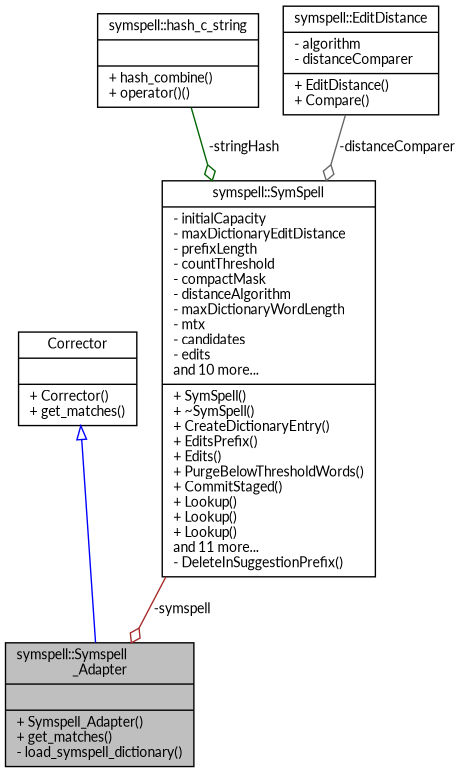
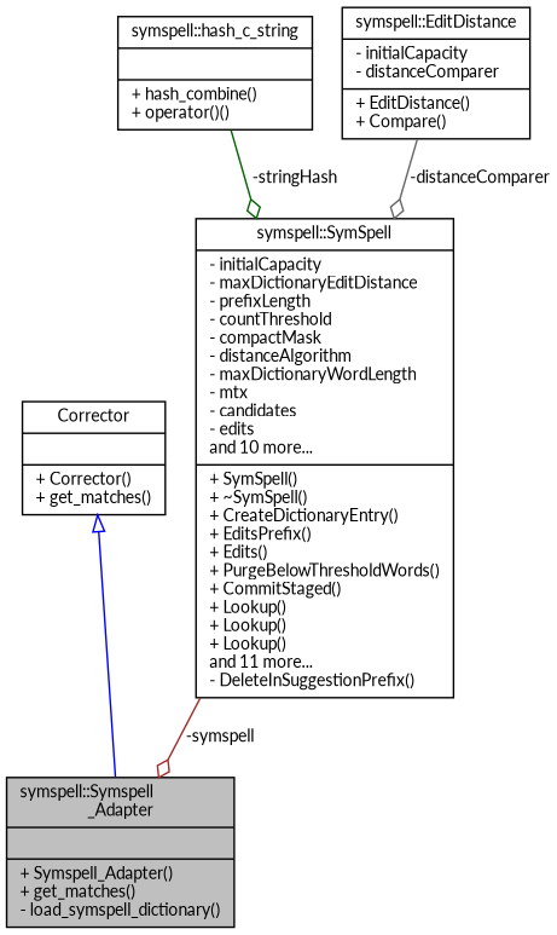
  digraph {
    fontname=Lato
    node [color=black fillcolor=white fontname=Lato fontsize=10 shape=record style=filled]
    edge [fontname=Lato fontsize=10 labelfontname=Helvetica labelfontsize=10 style=solid arrowhead=odiamond]
    n1 [fillcolor=grey75 fontcolor=black height=0.2 label="{symspell::Symspell\l_Adapter\n||+ Symspell_Adapter()\l+ get_matches()\l- load_symspell_dictionary()\l}" width=0.4]
    n2 [height=0.2 label="{Corrector\n||+ Corrector()\l+ get_matches()\l}" width=0.4]
    n3 [height=0.2 label="{symspell::SymSpell\n|- initialCapacity\l- maxDictionaryEditDistance\l- prefixLength\l- countThreshold\l- compactMask\l- distanceAlgorithm\l- maxDictionaryWordLength\l- mtx\l- candidates\l- edits\land 10 more...\l|+ SymSpell()\l+ ~SymSpell()\l+ CreateDictionaryEntry()\l+ EditsPrefix()\l+ Edits()\l+ PurgeBelowThresholdWords()\l+ CommitStaged()\l+ Lookup()\l+ Lookup()\l+ Lookup()\land 11 more...\l- DeleteInSuggestionPrefix()\l}" width=0.4]
    n4 [height=0.2 label="{symspell::hash_c_string\n||+ hash_combine()\l+ operator()()\l}" width=0.4]
-   n5 [height=0.2 label="{symspell::EditDistance\n|- algorithm\l- distanceComparer\l|+ EditDistance()\l+ Compare()\l}" width=0.4]
+   n5 [height=0.2 label="{symspell::EditDistance\n|- initialCapacity\l- distanceComparer\l|+ EditDistance()\l+ Compare()\l}" width=0.4]
    n2 -> n1 [arrowtail=onormal color=blue dir=back arrowhead=""]
    n3 -> n1 [color=brown label=" -symspell"]
    n4 -> n3 [color=darkgreen label=" -stringHash"]
    n5 -> n3 [color=gray40 label=" -distanceComparer"]
  }
